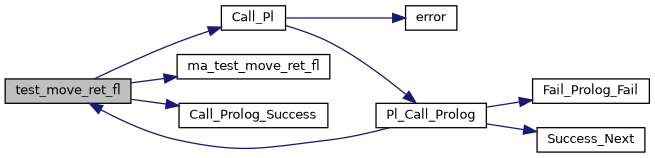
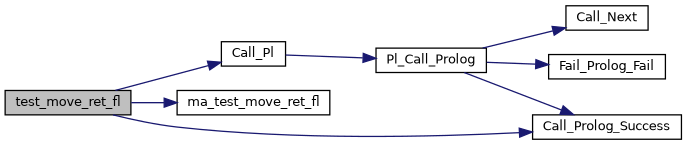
  digraph {
    rankdir=LR
    node [color=black fillcolor=white fontname=Helvetica fontsize=10 shape=record style=filled]
    edge [color=midnightblue fontname=Helvetica fontsize=10 labelfontname=Helvetica labelfontsize=10 style=solid]
    n1 [fillcolor=grey75 fontcolor=black height=0.2 label=test_move_ret_fl width=0.4]
    n2 [height=0.2 label=Call_Pl width=0.4]
    n3 [height=0.2 label=ma_test_move_ret_fl width=0.4]
    n4 [height=0.2 label=Call_Prolog_Success width=0.4]
-   n5 [height=0.2 label=error width=0.4]
    n6 [height=0.2 label=Pl_Call_Prolog width=0.4]
    n7 [height=0.2 label=Fail_Prolog_Fail width=0.4]
-   n8 [height=0.2 label=Success_Next width=0.4]
+   n8 [height=0.2 label=Call_Next width=0.4]
    n1 -> n2
    n1 -> n3
    n1 -> n4
-   n2 -> n5
    n2 -> n6
-   n6 -> n1
+   n6 -> n4
    n6 -> n7
    n6 -> n8
  }
